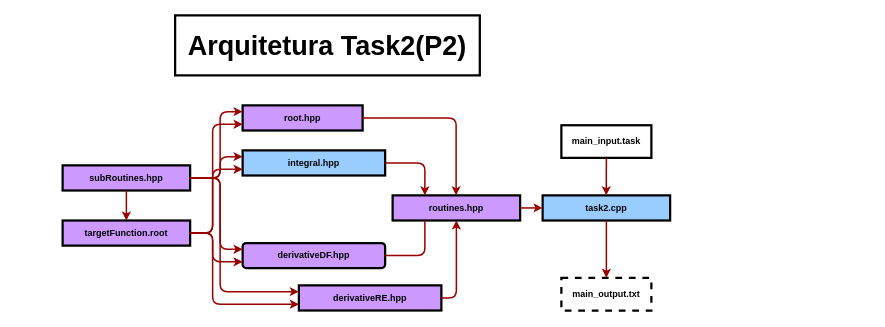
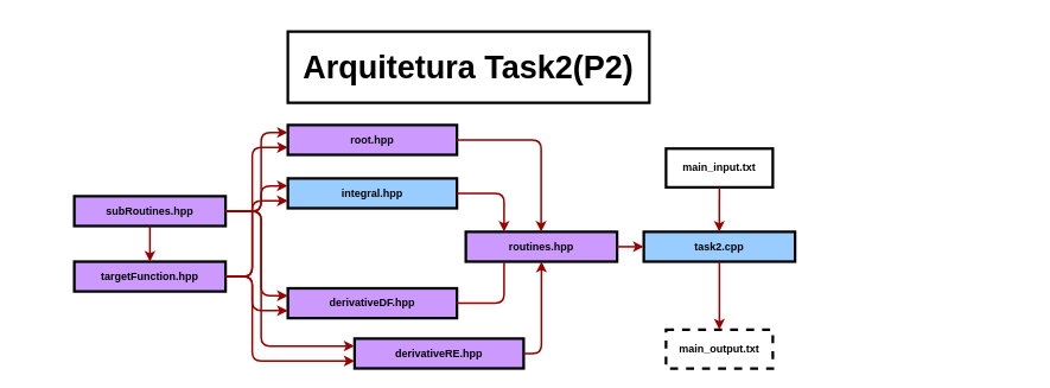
  <mxCell id="0" />
  <mxCell id="1" parent="0" />
- <mxCell id="2" value="main_input.task" style="whiteSpace=wrap;align=center;verticalAlign=middle;fontStyle=1;strokeWidth=3;fillColor=#FFFFFF;" parent="1" vertex="1"><mxGeometry x="748" y="166.5" width="120" height="43.5" as="geometry" /></mxCell>
- <mxCell id="3" value="&lt;b&gt;&lt;font style=&quot;font-size: 36px&quot;&gt;Arquitetura Task2(P2)&lt;/font&gt;&lt;/b&gt;" style="text;html=1;fillColor=none;align=center;verticalAlign=middle;whiteSpace=wrap;rounded=0;strokeColor=#000000;strokeWidth=3;perimeterSpacing=0;" parent="1" vertex="1"><mxGeometry x="233" y="20" width="406.25" height="80" as="geometry" /></mxCell>
+ <mxCell id="2" value="main_input.txt" style="whiteSpace=wrap;align=center;verticalAlign=middle;fontStyle=1;strokeWidth=3;fillColor=#FFFFFF;" parent="1" vertex="1"><mxGeometry x="748" y="166.5" width="120" height="43.5" as="geometry" /></mxCell>
+ <mxCell id="3" value="&lt;b&gt;&lt;font style=&quot;font-size: 36px&quot;&gt;Arquitetura Task2(P2)&lt;/font&gt;&lt;/b&gt;" style="text;html=1;fillColor=none;align=center;verticalAlign=middle;whiteSpace=wrap;rounded=0;strokeColor=#000000;strokeWidth=3;perimeterSpacing=0;" parent="1" vertex="1"><mxGeometry x="323" y="35" width="406.25" height="80" as="geometry" /></mxCell>
  <mxCell id="4" value="routines.hpp" style="whiteSpace=wrap;align=center;verticalAlign=middle;fontStyle=1;strokeWidth=3;fillColor=#CC99FF;" parent="1" vertex="1"><mxGeometry x="523" y="260" width="170" height="33.5" as="geometry" /></mxCell>
- <mxCell id="5" value="root.hpp" style="whiteSpace=wrap;align=center;verticalAlign=middle;fontStyle=1;strokeWidth=3;fillColor=#CC99FF;" parent="1" vertex="1"><mxGeometry x="323" y="140" width="160" height="33.5" as="geometry" /></mxCell>
+ <mxCell id="5" value="root.hpp" style="whiteSpace=wrap;align=center;verticalAlign=middle;fontStyle=1;strokeWidth=3;fillColor=#CC99FF;" parent="1" vertex="1"><mxGeometry x="323" y="140" width="190" height="33.5" as="geometry" /></mxCell>
  <mxCell id="6" value="task2.cpp" style="whiteSpace=wrap;align=center;verticalAlign=middle;fontStyle=1;strokeWidth=3;fillColor=#99CCFF;" parent="1" vertex="1"><mxGeometry x="723" y="260" width="170" height="33.5" as="geometry" /></mxCell>
  <mxCell id="7" value="" style="edgeStyle=elbowEdgeStyle;elbow=horizontal;strokeColor=#990000;strokeWidth=2;entryX=0;entryY=0.5;entryDx=0;entryDy=0;startArrow=none;startFill=0;exitX=1;exitY=0.5;exitDx=0;exitDy=0;" parent="1" source="4" target="6" edge="1"><mxGeometry width="100" height="100" relative="1" as="geometry"><mxPoint x="653" y="186.75" as="sourcePoint" /><mxPoint x="653" y="231.25" as="targetPoint" /><Array as="points"><mxPoint x="713" y="280" /><mxPoint x="695" y="222" /><mxPoint x="745" y="222" /><mxPoint x="1058" y="223.25" /><mxPoint x="1055" y="192.91" /></Array></mxGeometry></mxCell>
  <mxCell id="8" value="subRoutines.hpp" style="whiteSpace=wrap;align=center;verticalAlign=middle;fontStyle=1;strokeWidth=3;fillColor=#CC99FF;" parent="1" vertex="1"><mxGeometry x="83" y="220" width="170" height="33.5" as="geometry" /></mxCell>
  <mxCell id="9" value="main_output.txt" style="whiteSpace=wrap;align=center;verticalAlign=middle;fontStyle=1;strokeWidth=3;fillColor=#FFFFFF;dashed=1;" parent="1" vertex="1"><mxGeometry x="748" y="370" width="120" height="43.5" as="geometry" /></mxCell>
  <mxCell id="10" value="" style="edgeStyle=elbowEdgeStyle;elbow=horizontal;strokeColor=#990000;strokeWidth=2;startArrow=none;startFill=0;exitX=0.5;exitY=1;exitDx=0;exitDy=0;entryX=0.5;entryY=0;entryDx=0;entryDy=0;" parent="1" source="2" target="6" edge="1"><mxGeometry width="100" height="100" relative="1" as="geometry"><mxPoint x="713" y="80" as="sourcePoint" /><mxPoint x="799.87" y="220" as="targetPoint" /><Array as="points"><mxPoint x="807.87" y="240" /><mxPoint x="815.87" y="240" /><mxPoint x="869.87" y="200" /><mxPoint x="1148" y="108.5" /><mxPoint x="1145" y="78.16" /></Array></mxGeometry></mxCell>
  <mxCell id="11" value="" style="edgeStyle=elbowEdgeStyle;elbow=horizontal;strokeColor=#990000;strokeWidth=2;startArrow=none;startFill=0;entryX=0.5;entryY=0;entryDx=0;entryDy=0;exitX=0.5;exitY=1;exitDx=0;exitDy=0;" parent="1" source="6" target="9" edge="1"><mxGeometry width="100" height="100" relative="1" as="geometry"><mxPoint x="723" y="363.5" as="sourcePoint" /><mxPoint x="803" y="363.75" as="targetPoint" /><Array as="points"><mxPoint x="808" y="360" /><mxPoint x="1158" y="392" /><mxPoint x="1155" y="361.66" /></Array></mxGeometry></mxCell>
  <mxCell id="12" value="integral.hpp" style="whiteSpace=wrap;align=center;verticalAlign=middle;fontStyle=1;strokeWidth=3;fillColor=#99ccff;" parent="1" vertex="1"><mxGeometry x="323" y="200" width="190" height="33.5" as="geometry" /></mxCell>
- <mxCell id="13" value="targetFunction.root" style="whiteSpace=wrap;align=center;verticalAlign=middle;fontStyle=1;strokeWidth=3;fillColor=#CC99FF;" parent="1" vertex="1"><mxGeometry x="83" y="293.5" width="170" height="33.5" as="geometry" /></mxCell>
+ <mxCell id="13" value="targetFunction.hpp" style="whiteSpace=wrap;align=center;verticalAlign=middle;fontStyle=1;strokeWidth=3;fillColor=#CC99FF;" parent="1" vertex="1"><mxGeometry x="83" y="293.5" width="170" height="33.5" as="geometry" /></mxCell>
  <mxCell id="14" value="" style="edgeStyle=elbowEdgeStyle;elbow=horizontal;strokeColor=#990000;strokeWidth=2;startArrow=none;startFill=0;entryX=0.5;entryY=0;entryDx=0;entryDy=0;exitX=0.5;exitY=1;exitDx=0;exitDy=0;" parent="1" source="8" target="13" edge="1"><mxGeometry width="100" height="100" relative="1" as="geometry"><mxPoint x="63.13" y="282" as="sourcePoint" /><mxPoint x="63.13" y="338.5" as="targetPoint" /><Array as="points"><mxPoint x="168" y="270" /><mxPoint x="23.13" y="163.41" /><mxPoint x="20.13" y="133.07" /></Array></mxGeometry></mxCell>
- <mxCell id="15" value="derivativeDF.hpp" style="whiteSpace=wrap;align=center;verticalAlign=middle;fontStyle=1;strokeWidth=3;fillColor=#CC99FF;rounded=1;" parent="1" vertex="1"><mxGeometry x="323" y="323.5" width="190" height="33.5" as="geometry" /></mxCell>
+ <mxCell id="15" value="derivativeDF.hpp" style="whiteSpace=wrap;align=center;verticalAlign=middle;fontStyle=1;strokeWidth=3;fillColor=#CC99FF;" parent="1" vertex="1"><mxGeometry x="323" y="323.5" width="190" height="33.5" as="geometry" /></mxCell>
  <mxCell id="16" value="derivativeRE.hpp" style="whiteSpace=wrap;align=center;verticalAlign=middle;fontStyle=1;strokeWidth=3;fillColor=#CC99FF;" parent="1" vertex="1"><mxGeometry x="398" y="380" width="190" height="33.5" as="geometry" /></mxCell>
  <mxCell id="17" value="" style="edgeStyle=elbowEdgeStyle;elbow=horizontal;strokeColor=#990000;strokeWidth=2;startArrow=none;startFill=0;entryX=0.5;entryY=0;entryDx=0;entryDy=0;exitX=1;exitY=0.5;exitDx=0;exitDy=0;" parent="1" source="5" target="4" edge="1"><mxGeometry width="100" height="100" relative="1" as="geometry"><mxPoint x="607.66" y="220" as="sourcePoint" /><mxPoint x="607.66" y="260" as="targetPoint" /><Array as="points"><mxPoint x="607.66" y="236.5" /><mxPoint x="462.79" y="129.91" /><mxPoint x="459.79" y="99.57" /></Array></mxGeometry></mxCell>
  <mxCell id="18" value="" style="edgeStyle=elbowEdgeStyle;elbow=horizontal;strokeColor=#990000;strokeWidth=2;startArrow=none;startFill=0;entryX=0.5;entryY=1;entryDx=0;entryDy=0;exitX=1;exitY=0.5;exitDx=0;exitDy=0;" parent="1" source="16" target="4" edge="1"><mxGeometry width="100" height="100" relative="1" as="geometry"><mxPoint x="533" y="413.5" as="sourcePoint" /><mxPoint x="533" y="453.5" as="targetPoint" /><Array as="points"><mxPoint x="608" y="377" /><mxPoint x="388.13" y="323.41" /><mxPoint x="385.13" y="293.07" /></Array></mxGeometry></mxCell>
  <mxCell id="19" value="" style="edgeStyle=elbowEdgeStyle;elbow=horizontal;strokeColor=#990000;strokeWidth=2;startArrow=none;startFill=0;entryX=0.25;entryY=1;entryDx=0;entryDy=0;exitX=1;exitY=0.5;exitDx=0;exitDy=0;endArrow=none;" parent="1" source="15" target="4" edge="1"><mxGeometry width="100" height="100" relative="1" as="geometry"><mxPoint x="583" y="413.5" as="sourcePoint" /><mxPoint x="583" y="453.5" as="targetPoint" /><Array as="points"><mxPoint x="566" y="320" /><mxPoint x="438.13" y="323.41" /><mxPoint x="435.13" y="293.07" /></Array></mxGeometry></mxCell>
  <mxCell id="20" value="" style="edgeStyle=elbowEdgeStyle;elbow=horizontal;strokeColor=#990000;strokeWidth=2;startArrow=none;startFill=0;entryX=0.25;entryY=0;entryDx=0;entryDy=0;exitX=1;exitY=0.5;exitDx=0;exitDy=0;" parent="1" source="12" target="4" edge="1"><mxGeometry width="100" height="100" relative="1" as="geometry"><mxPoint x="523" y="210" as="sourcePoint" /><mxPoint x="523" y="250" as="targetPoint" /><Array as="points"><mxPoint x="566" y="260" /><mxPoint x="378.13" y="119.91" /><mxPoint x="375.13" y="89.57" /></Array></mxGeometry></mxCell>
  <mxCell id="21" value="" style="edgeStyle=elbowEdgeStyle;elbow=horizontal;strokeColor=#990000;strokeWidth=2;startArrow=none;startFill=0;entryX=0;entryY=0.25;entryDx=0;entryDy=0;exitX=1;exitY=0.5;exitDx=0;exitDy=0;" parent="1" source="8" target="5" edge="1"><mxGeometry width="100" height="100" relative="1" as="geometry"><mxPoint x="253" y="230" as="sourcePoint" /><mxPoint x="253" y="270" as="targetPoint" /><Array as="points"><mxPoint x="293" y="180" /><mxPoint x="253" y="246.5" /><mxPoint x="108.13" y="139.91" /><mxPoint x="105.13" y="109.57" /></Array></mxGeometry></mxCell>
  <mxCell id="22" value="" style="edgeStyle=elbowEdgeStyle;elbow=horizontal;strokeColor=#990000;strokeWidth=2;startArrow=none;startFill=0;entryX=0;entryY=0.25;entryDx=0;entryDy=0;exitX=1;exitY=0.5;exitDx=0;exitDy=0;" parent="1" source="8" target="12" edge="1"><mxGeometry width="100" height="100" relative="1" as="geometry"><mxPoint x="243" y="270" as="sourcePoint" /><mxPoint x="243" y="310" as="targetPoint" /><Array as="points"><mxPoint x="293" y="237" /><mxPoint x="253" y="240" /><mxPoint x="253" y="237" /><mxPoint x="98.13" y="179.91" /><mxPoint x="95.13" y="149.57" /></Array></mxGeometry></mxCell>
  <mxCell id="23" value="" style="edgeStyle=elbowEdgeStyle;elbow=horizontal;strokeColor=#990000;strokeWidth=2;startArrow=none;startFill=0;entryX=0;entryY=0.25;entryDx=0;entryDy=0;exitX=1;exitY=0.5;exitDx=0;exitDy=0;" parent="1" source="8" target="15" edge="1"><mxGeometry width="100" height="100" relative="1" as="geometry"><mxPoint x="263" y="343.5" as="sourcePoint" /><mxPoint x="263" y="383.5" as="targetPoint" /><Array as="points"><mxPoint x="293" y="320" /><mxPoint x="253" y="290" /><mxPoint x="118.13" y="253.41" /><mxPoint x="115.13" y="223.07" /></Array></mxGeometry></mxCell>
  <mxCell id="24" value="" style="edgeStyle=elbowEdgeStyle;elbow=horizontal;strokeColor=#990000;strokeWidth=2;startArrow=none;startFill=0;entryX=0;entryY=0.25;entryDx=0;entryDy=0;exitX=1;exitY=0.5;exitDx=0;exitDy=0;" parent="1" source="8" target="16" edge="1"><mxGeometry width="100" height="100" relative="1" as="geometry"><mxPoint x="233" y="360.5" as="sourcePoint" /><mxPoint x="233" y="400.5" as="targetPoint" /><Array as="points"><mxPoint x="293" y="280" /><mxPoint x="253" y="320" /><mxPoint x="88.13" y="270.41" /><mxPoint x="85.13" y="240.07" /></Array></mxGeometry></mxCell>
  <mxCell id="25" value="" style="edgeStyle=elbowEdgeStyle;elbow=horizontal;strokeColor=#990000;strokeWidth=2;startArrow=none;startFill=0;exitX=1;exitY=0.5;exitDx=0;exitDy=0;entryX=0;entryY=0.75;entryDx=0;entryDy=0;" parent="1" source="13" target="5" edge="1"><mxGeometry width="100" height="100" relative="1" as="geometry"><mxPoint x="188" y="343.5" as="sourcePoint" /><mxPoint x="273" y="200" as="targetPoint" /><Array as="points"><mxPoint x="283" y="270" /><mxPoint x="213" y="270" /><mxPoint x="253" y="220" /><mxPoint x="43.13" y="253.41" /><mxPoint x="40.13" y="223.07" /></Array></mxGeometry></mxCell>
  <mxCell id="26" value="" style="edgeStyle=elbowEdgeStyle;elbow=horizontal;strokeColor=#990000;strokeWidth=2;startArrow=none;startFill=0;entryX=0;entryY=0.75;entryDx=0;entryDy=0;exitX=1;exitY=0.5;exitDx=0;exitDy=0;" parent="1" source="13" target="16" edge="1"><mxGeometry width="100" height="100" relative="1" as="geometry"><mxPoint x="198" y="353.5" as="sourcePoint" /><mxPoint x="198" y="393.5" as="targetPoint" /><Array as="points"><mxPoint x="283" y="370" /><mxPoint x="213" y="380" /><mxPoint x="253" y="380" /><mxPoint x="198" y="370" /><mxPoint x="53.13" y="263.41" /><mxPoint x="50.13" y="233.07" /></Array></mxGeometry></mxCell>
  <mxCell id="27" value="" style="edgeStyle=elbowEdgeStyle;elbow=horizontal;strokeColor=#990000;strokeWidth=2;startArrow=none;startFill=0;entryX=0;entryY=0.75;entryDx=0;entryDy=0;exitX=1;exitY=0.5;exitDx=0;exitDy=0;" parent="1" source="13" target="15" edge="1"><mxGeometry width="100" height="100" relative="1" as="geometry"><mxPoint x="263" y="340" as="sourcePoint" /><mxPoint x="208" y="403.5" as="targetPoint" /><Array as="points"><mxPoint x="283" y="330" /><mxPoint x="213" y="340" /><mxPoint x="253" y="330" /><mxPoint x="63.13" y="273.41" /><mxPoint x="60.13" y="243.07" /></Array></mxGeometry></mxCell>
  <mxCell id="28" value="" style="edgeStyle=elbowEdgeStyle;elbow=horizontal;strokeColor=#990000;strokeWidth=2;startArrow=none;startFill=0;entryX=0;entryY=0.75;entryDx=0;entryDy=0;exitX=1;exitY=0.5;exitDx=0;exitDy=0;" parent="1" source="13" target="12" edge="1"><mxGeometry width="100" height="100" relative="1" as="geometry"><mxPoint x="218" y="373.5" as="sourcePoint" /><mxPoint x="218" y="413.5" as="targetPoint" /><Array as="points"><mxPoint x="283" y="260" /><mxPoint x="213" y="270" /><mxPoint x="73.13" y="283.41" /><mxPoint x="70.13" y="253.07" /></Array></mxGeometry></mxCell>
